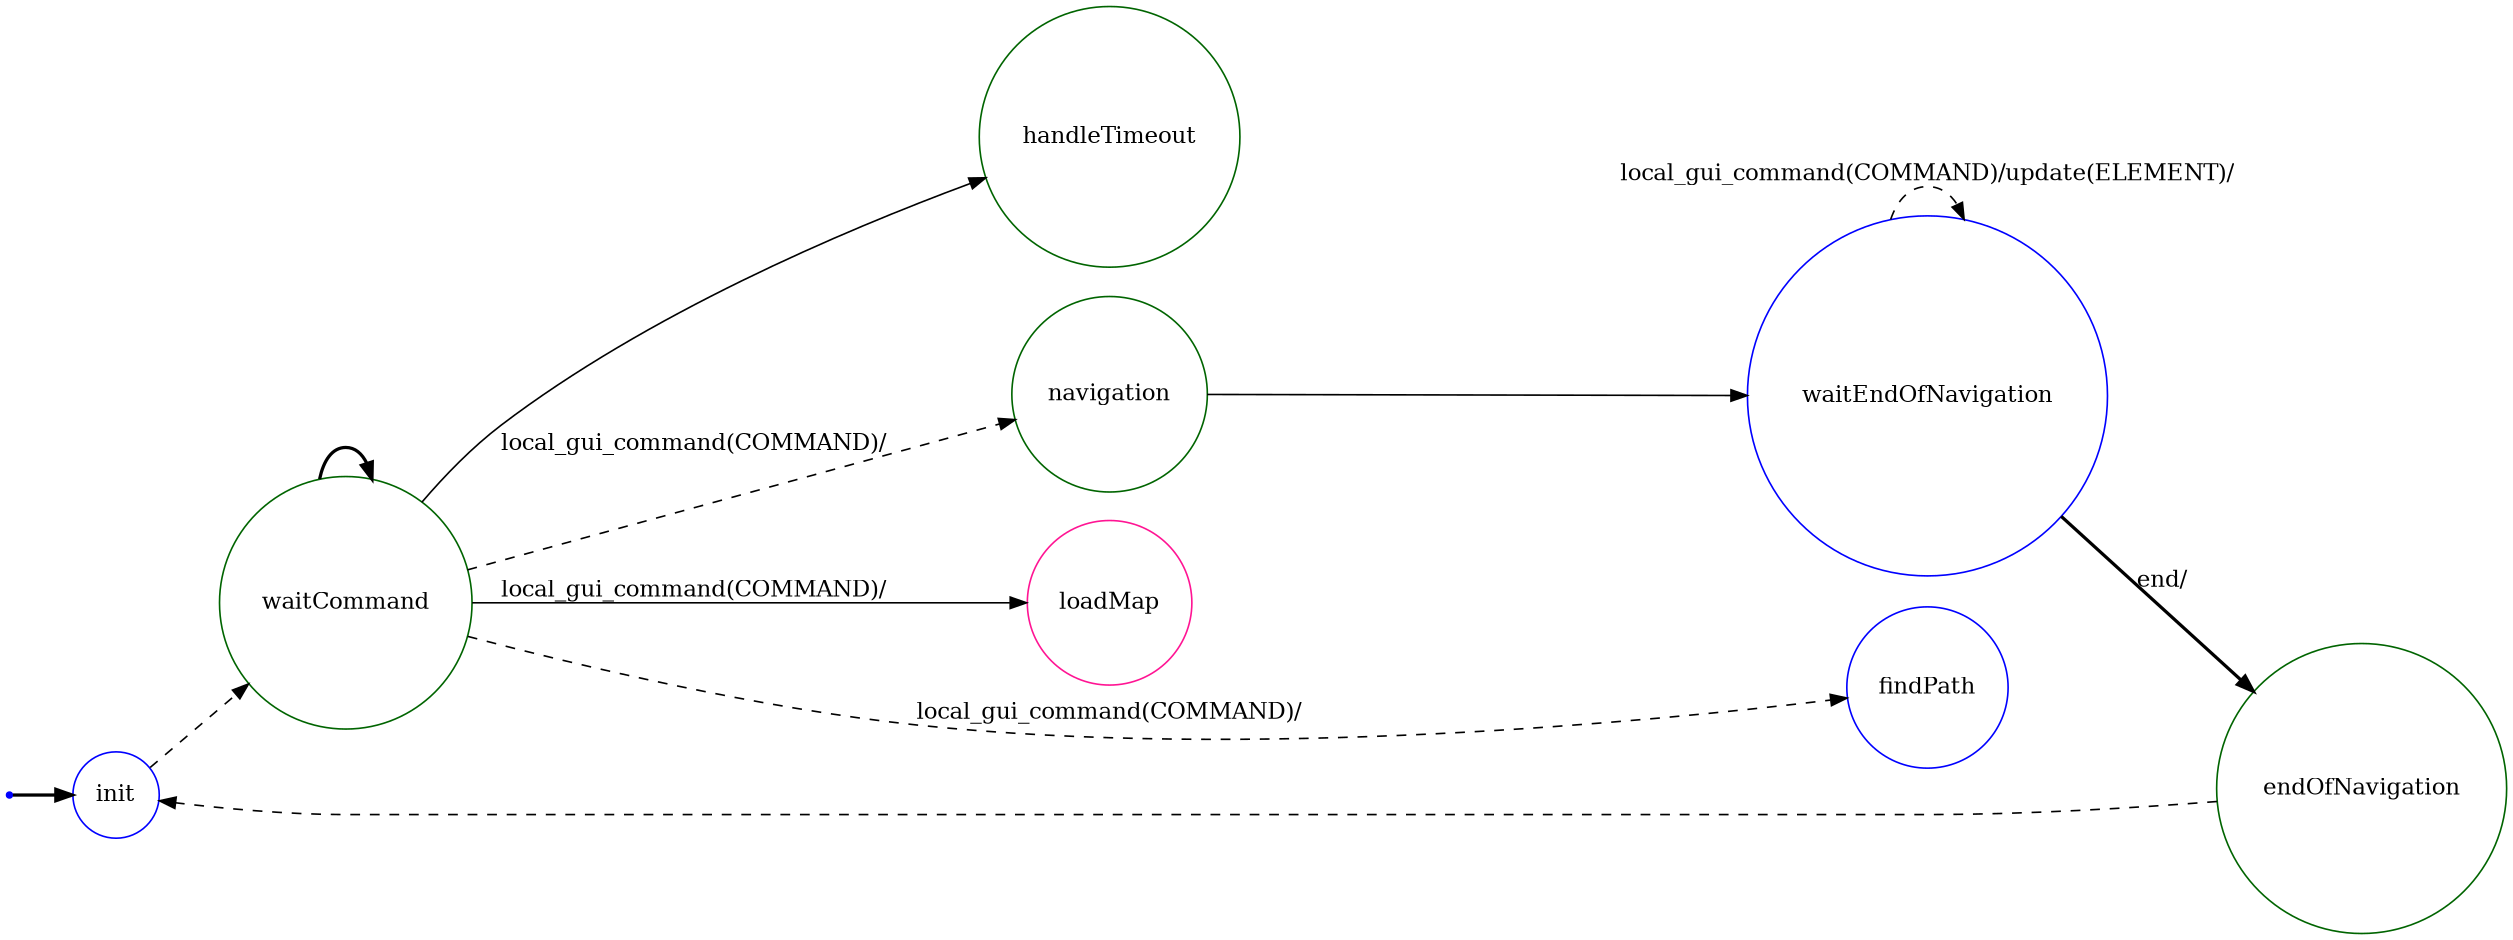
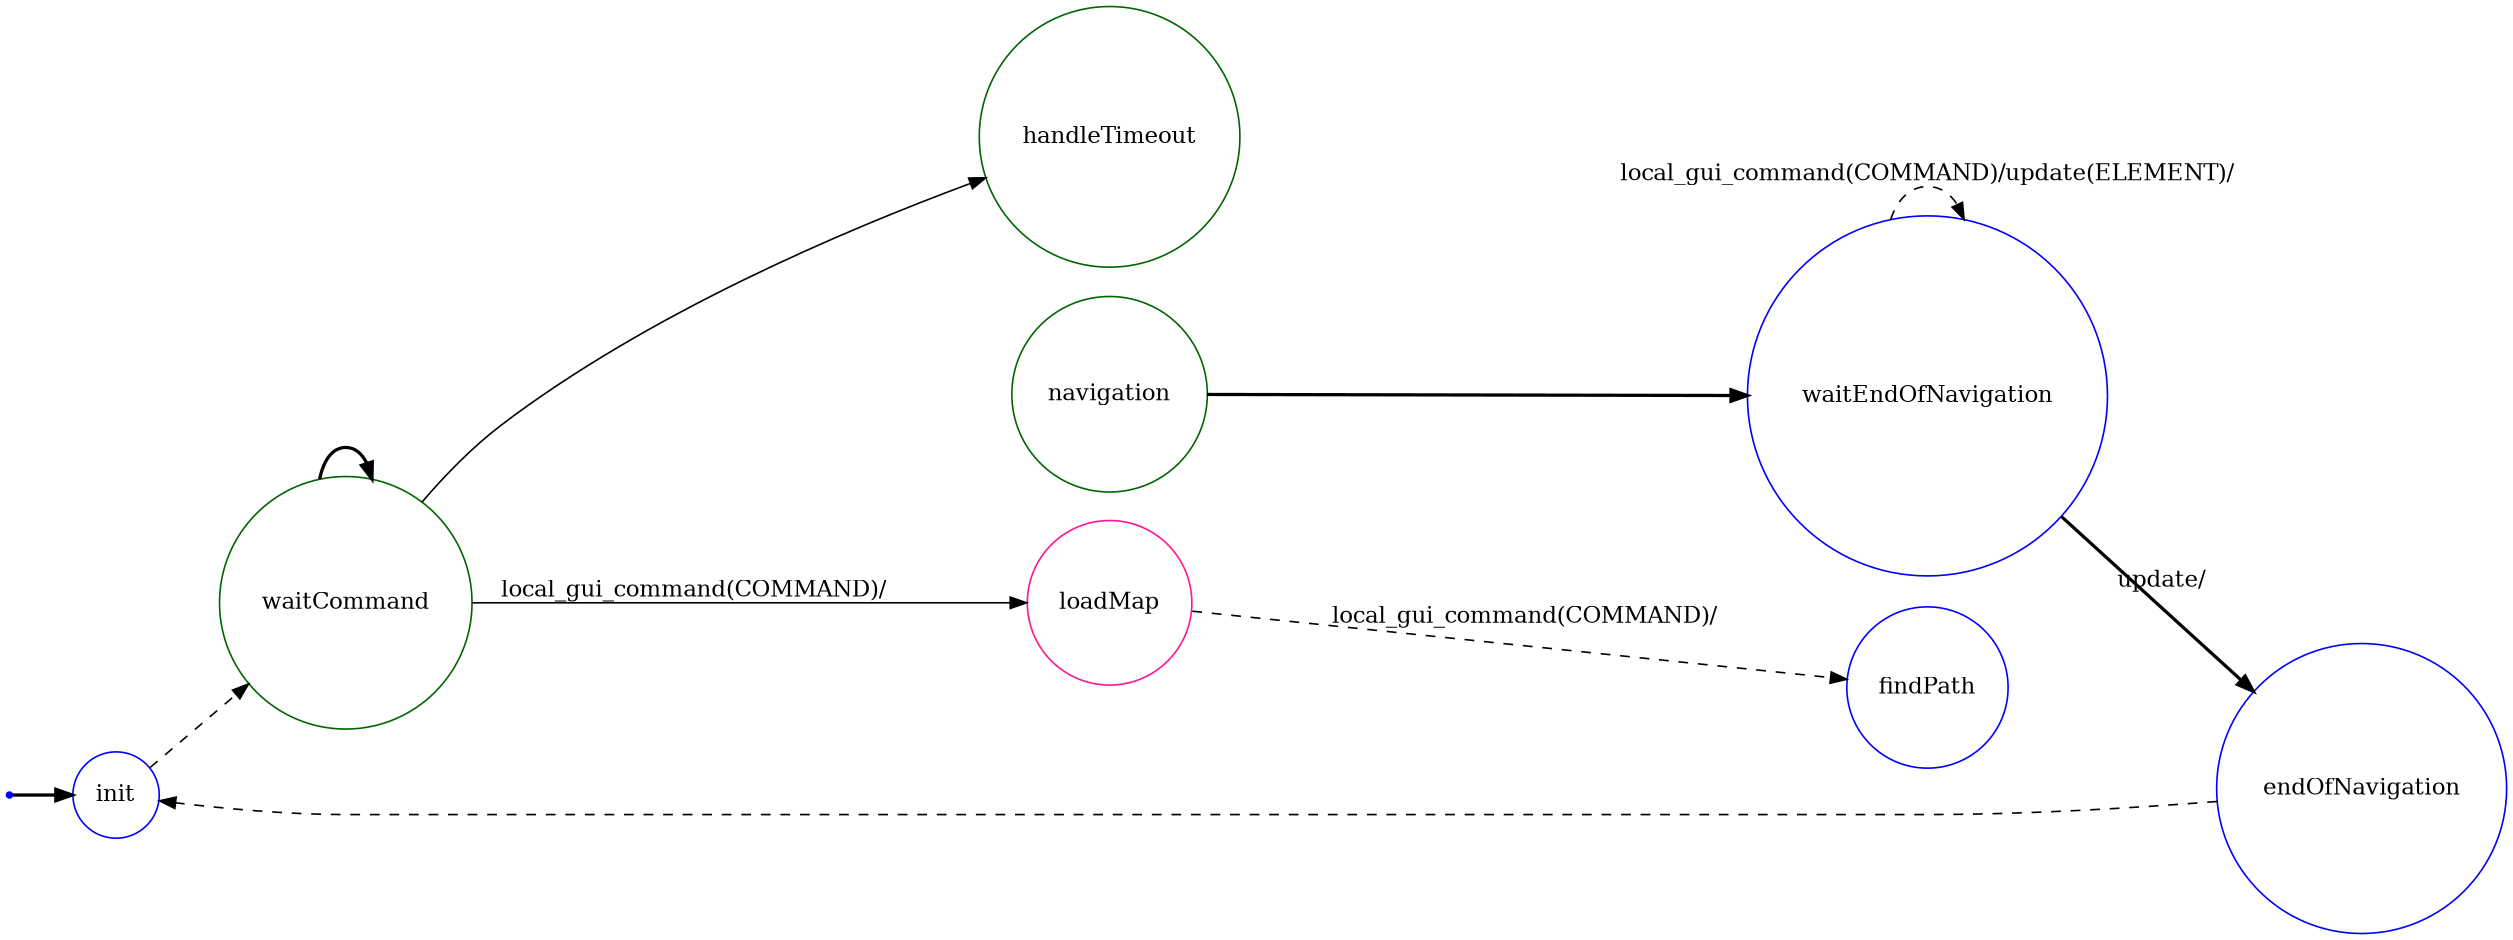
  digraph {
    rankdir=LR
    node [color=blue shape=circle]
    edge [style=dashed]
    iniziale [shape=point]
    init
    waitCommand [color=darkgreen]
    handleTimeout [color=darkgreen]
    navigation [color=darkgreen]
    loadMap [color=deeppink]
    findPath
    waitEndOfNavigation
-   endOfNavigation [color=darkgreen]
+   endOfNavigation
    iniziale -> init [style=bold]
    init -> waitCommand
    waitCommand -> waitCommand [style=bold]
    waitCommand -> handleTimeout [style=solid]
-   waitCommand -> navigation [label="local_gui_command(COMMAND)/"]
    waitCommand -> loadMap [label="local_gui_command(COMMAND)/" style=solid]
-   waitCommand -> findPath [label="local_gui_command(COMMAND)/"]
-   navigation -> waitEndOfNavigation [style=solid]
+   loadMap -> findPath [label="local_gui_command(COMMAND)/"]
+   navigation -> waitEndOfNavigation [style=bold]
    waitEndOfNavigation -> waitEndOfNavigation [label="local_gui_command(COMMAND)/update(ELEMENT)/"]
-   waitEndOfNavigation -> endOfNavigation [label="end/" style=bold]
+   waitEndOfNavigation -> endOfNavigation [label="update/" style=bold]
    endOfNavigation -> init
  }
